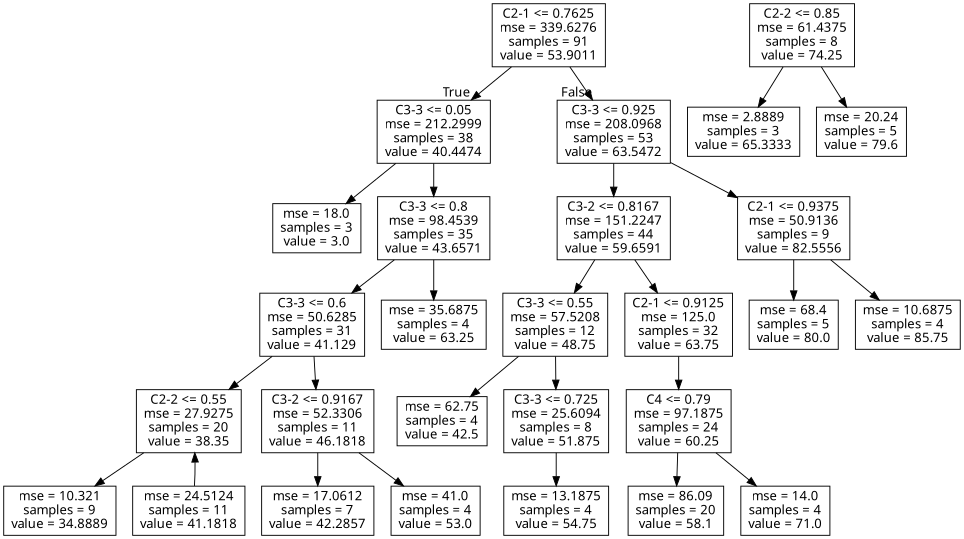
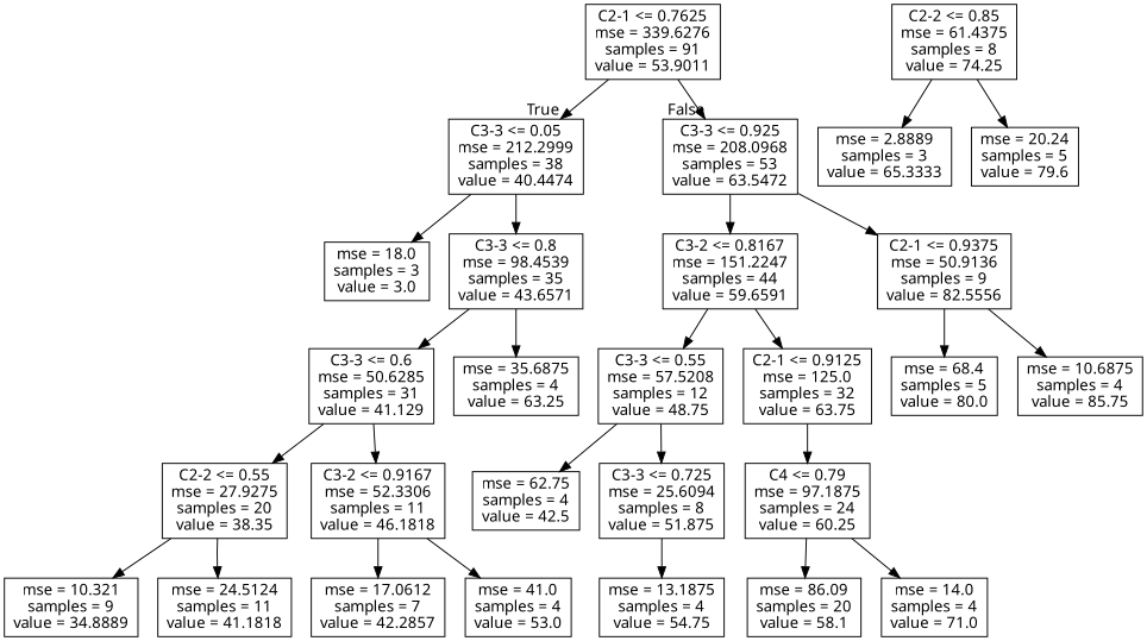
  digraph {
    fontname="Noto Sans"
    node [fontname="Noto Sans" shape=box]
    edge [fontname="Noto Sans"]
    n1 [label="C2-1 <= 0.7625\nmse = 339.6276\nsamples = 91\nvalue = 53.9011"]
    n2 [label="C3-3 <= 0.05\nmse = 212.2999\nsamples = 38\nvalue = 40.4474"]
    n3 [label="C3-3 <= 0.925\nmse = 208.0968\nsamples = 53\nvalue = 63.5472"]
    n4 [label="mse = 18.0\nsamples = 3\nvalue = 3.0"]
    n5 [label="C3-3 <= 0.8\nmse = 98.4539\nsamples = 35\nvalue = 43.6571"]
    n6 [label="C3-2 <= 0.8167\nmse = 151.2247\nsamples = 44\nvalue = 59.6591"]
    n7 [label="C2-1 <= 0.9375\nmse = 50.9136\nsamples = 9\nvalue = 82.5556"]
    n8 [label="C3-3 <= 0.6\nmse = 50.6285\nsamples = 31\nvalue = 41.129"]
    n9 [label="mse = 35.6875\nsamples = 4\nvalue = 63.25"]
    n10 [label="C2-2 <= 0.55\nmse = 27.9275\nsamples = 20\nvalue = 38.35"]
    n11 [label="C3-2 <= 0.9167\nmse = 52.3306\nsamples = 11\nvalue = 46.1818"]
    n12 [label="mse = 10.321\nsamples = 9\nvalue = 34.8889"]
    n13 [label="mse = 24.5124\nsamples = 11\nvalue = 41.1818"]
    n14 [label="mse = 17.0612\nsamples = 7\nvalue = 42.2857"]
    n15 [label="mse = 41.0\nsamples = 4\nvalue = 53.0"]
    n16 [label="C3-3 <= 0.55\nmse = 57.5208\nsamples = 12\nvalue = 48.75"]
    n17 [label="C2-1 <= 0.9125\nmse = 125.0\nsamples = 32\nvalue = 63.75"]
    n18 [label="mse = 68.4\nsamples = 5\nvalue = 80.0"]
    n19 [label="mse = 10.6875\nsamples = 4\nvalue = 85.75"]
    n20 [label="mse = 62.75\nsamples = 4\nvalue = 42.5"]
    n21 [label="C3-3 <= 0.725\nmse = 25.6094\nsamples = 8\nvalue = 51.875"]
    n22 [label="C4 <= 0.79\nmse = 97.1875\nsamples = 24\nvalue = 60.25"]
    n23 [label="mse = 13.1875\nsamples = 4\nvalue = 54.75"]
    n24 [label="mse = 86.09\nsamples = 20\nvalue = 58.1"]
    n25 [label="mse = 14.0\nsamples = 4\nvalue = 71.0"]
    n26 [label="C2-2 <= 0.85\nmse = 61.4375\nsamples = 8\nvalue = 74.25"]
    n27 [label="mse = 2.8889\nsamples = 3\nvalue = 65.3333"]
    n28 [label="mse = 20.24\nsamples = 5\nvalue = 79.6"]
    n1 -> n2 [headlabel=True labelangle=45 labeldistance=2.5]
    n1 -> n3 [headlabel=False labelangle=-45 labeldistance=2.5]
    n2 -> n4
    n2 -> n5
    n3 -> n6
    n3 -> n7
    n5 -> n8
    n5 -> n9
    n6 -> n16
    n6 -> n17
    n7 -> n18
    n7 -> n19
    n8 -> n10
    n8 -> n11
    n10 -> n12
-   n13 -> n10
+   n10 -> n13
    n11 -> n14
    n11 -> n15
    n16 -> n20
    n16 -> n21
    n17 -> n22
    n21 -> n23
    n22 -> n24
    n22 -> n25
    n26 -> n27
    n26 -> n28
  }
